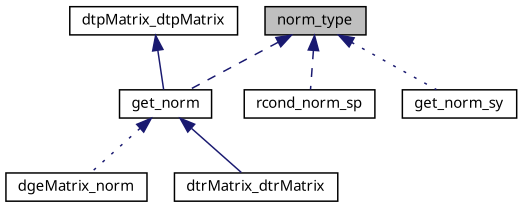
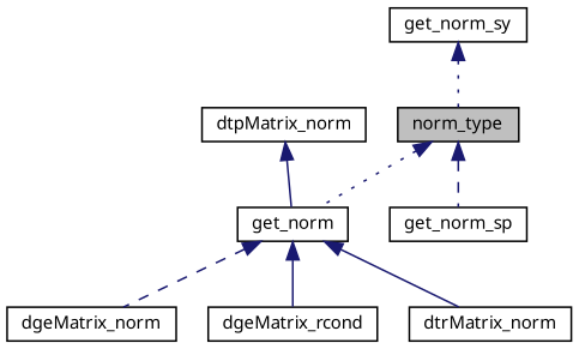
  digraph {
    fontname="Noto Sans"
    rankdir=TB
    node [color=black fillcolor=white fontname="Noto Sans" fontsize=10 shape=record style=filled]
    edge [color=midnightblue dir=back fontname="Noto Sans" fontsize=10 labelfontname="FreeSans.ttf" labelfontsize=10 style=solid]
    n1 [fillcolor=grey75 fontcolor=black height=0.2 label=norm_type width=0.4]
    n2 [height=0.2 label=get_norm width=0.4]
-   n3 [height=0.2 label=rcond_norm_sp width=0.4]
+   n3 [height=0.2 label=get_norm_sp width=0.4]
    n4 [height=0.2 label=get_norm_sy width=0.4]
    n5 [height=0.2 label=dgeMatrix_norm width=0.4]
-   n7 [height=0.2 label=dtrMatrix_dtrMatrix width=0.4]
-   n8 [height=0.2 label=dtpMatrix_dtpMatrix width=0.4]
-   n1 -> n2 [style=dashed]
+   n6 [height=0.2 label=dgeMatrix_rcond width=0.4]
+   n7 [height=0.2 label=dtrMatrix_norm width=0.4]
+   n8 [height=0.2 label=dtpMatrix_norm width=0.4]
+   n1 -> n2 [style=dotted]
    n1 -> n3 [style=dashed]
-   n1 -> n4 [style=dotted]
-   n2 -> n5 [style=dotted]
+   n4 -> n1 [style=dotted]
+   n2 -> n5 [style=dashed]
+   n2 -> n6
    n2 -> n7
    n8 -> n2
  }
